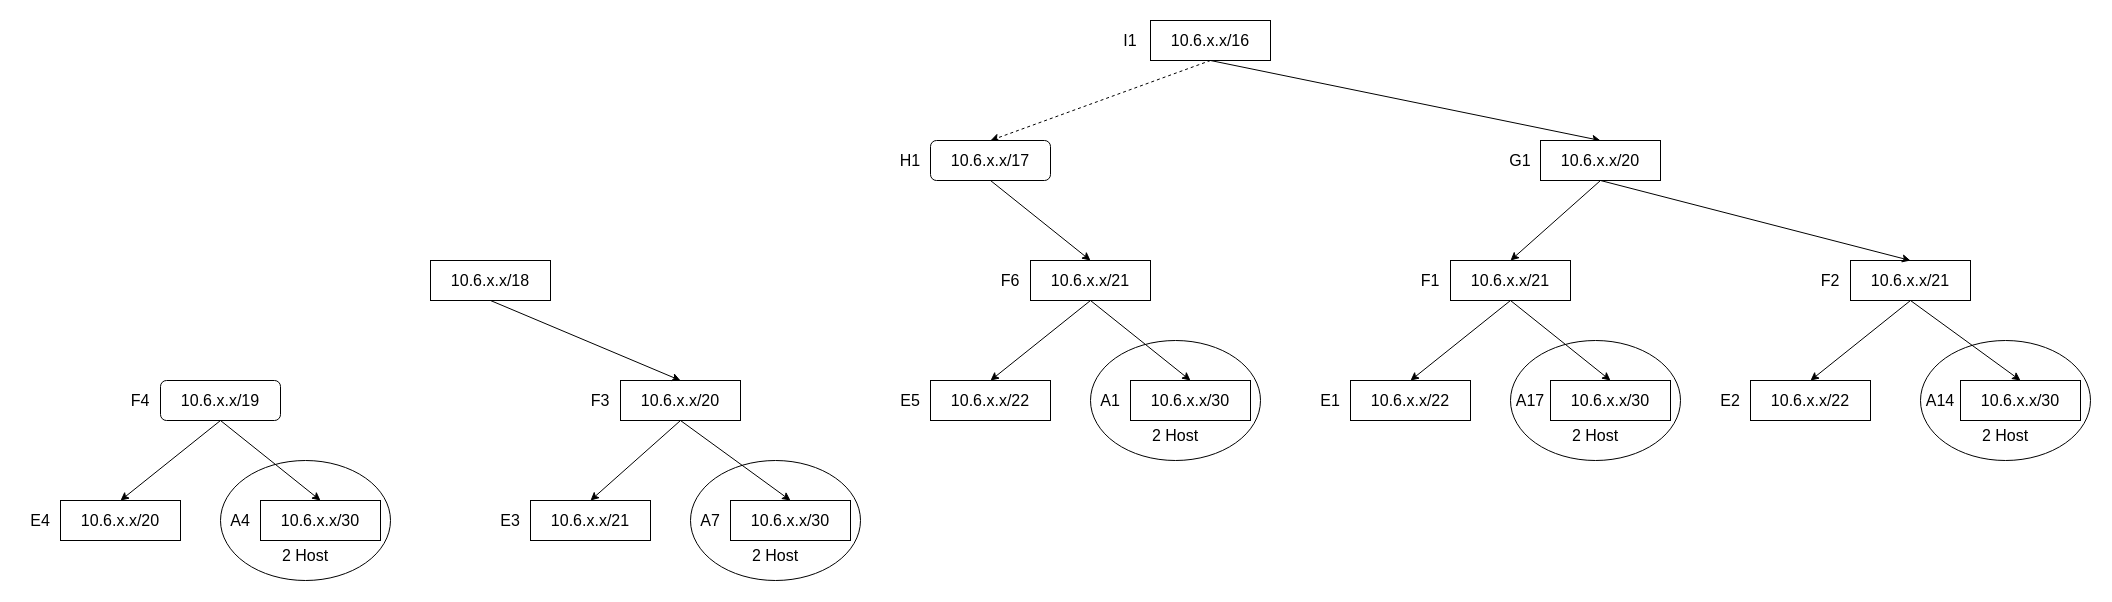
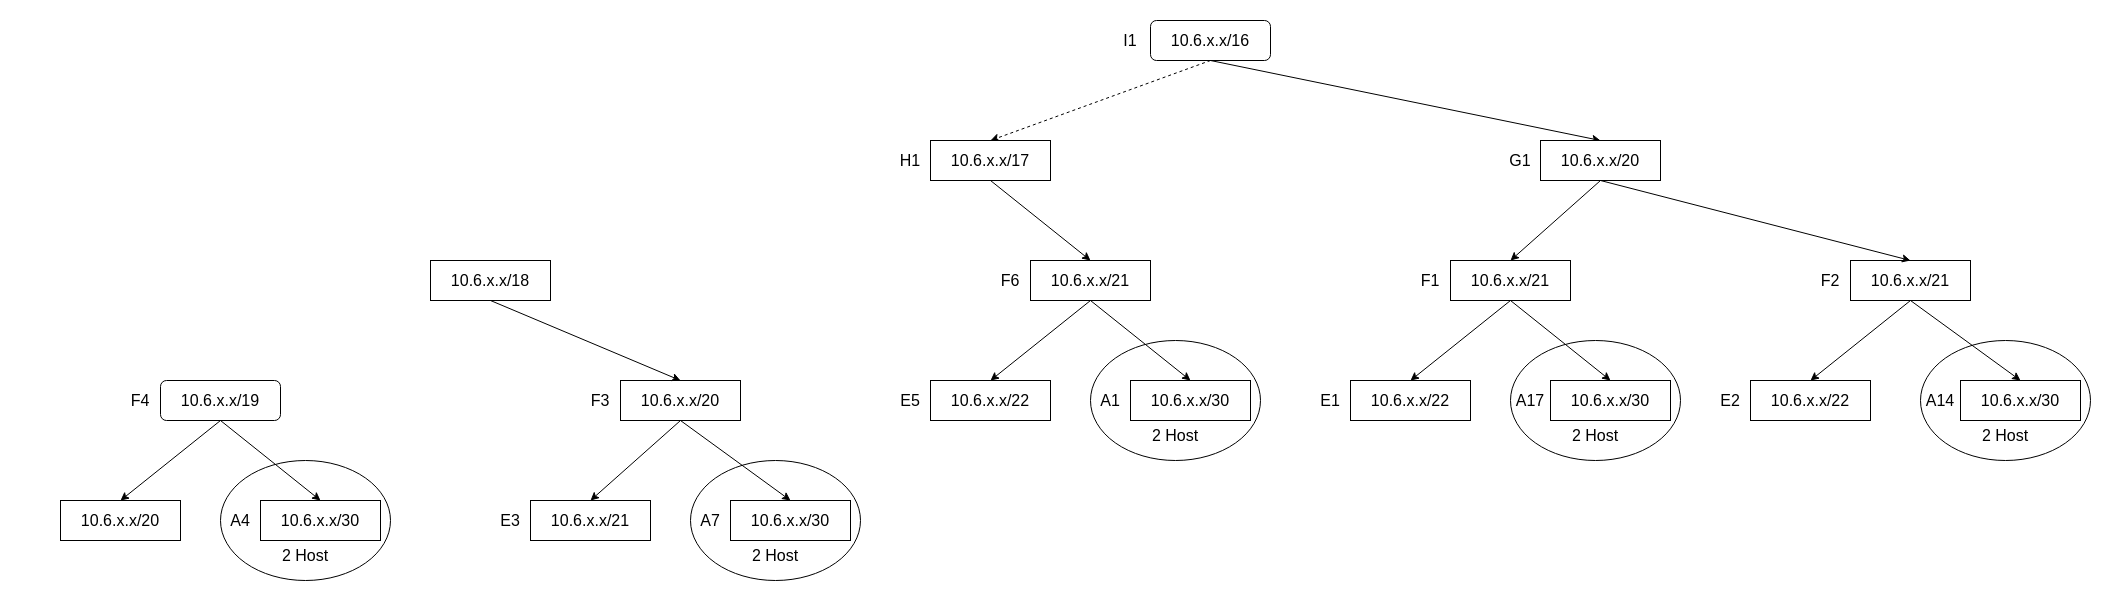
  <mxCell id="0" />
  <mxCell id="1" parent="0" />
  <mxCell id="2" value="" style="endArrow=classic;html=1;rounded=0;exitX=0.5;exitY=1;exitDx=0;exitDy=0;entryX=0.5;entryY=0;entryDx=0;entryDy=0;" edge="1" parent="1" source="5" target="17"><mxGeometry width="50" height="50" relative="1" as="geometry"><mxPoint x="1210" y="60" as="sourcePoint" /><mxPoint x="1310" y="120" as="targetPoint" /></mxGeometry></mxCell>
  <mxCell id="3" value="" style="endArrow=classic;html=1;rounded=0;entryX=0.5;entryY=0;entryDx=0;entryDy=0;exitX=0.5;exitY=1;exitDx=0;exitDy=0;dashed=1;" edge="1" parent="1" source="5" target="8"><mxGeometry width="50" height="50" relative="1" as="geometry"><mxPoint x="1210" y="60" as="sourcePoint" /><mxPoint x="1110" y="140" as="targetPoint" /></mxGeometry></mxCell>
  <mxCell id="4" value="" style="group" vertex="1" connectable="0" parent="1"><mxGeometry x="1110" y="20" width="160" height="40" as="geometry" /></mxCell>
- <mxCell id="5" value="10.6.x.x/16" style="rounded=0;whiteSpace=wrap;html=1;fontSize=16;" vertex="1" parent="4"><mxGeometry x="40" width="120" height="40" as="geometry" /></mxCell>
+ <mxCell id="5" value="10.6.x.x/16" style="whiteSpace=wrap;html=1;fontSize=16;rounded=1;" vertex="1" parent="4"><mxGeometry x="40" width="120" height="40" as="geometry" /></mxCell>
  <mxCell id="6" value="I1" style="text;html=1;align=center;verticalAlign=middle;whiteSpace=wrap;rounded=0;fontSize=16;" vertex="1" parent="4"><mxGeometry width="40" height="40" as="geometry" /></mxCell>
  <mxCell id="7" value="" style="group" vertex="1" connectable="0" parent="1"><mxGeometry x="890" y="140" width="160" height="40" as="geometry" /></mxCell>
- <mxCell id="8" value="10.6.x.x/17" style="whiteSpace=wrap;html=1;fontSize=16;rounded=1;" vertex="1" parent="7"><mxGeometry x="40" width="120" height="40" as="geometry" /></mxCell>
+ <mxCell id="8" value="10.6.x.x/17" style="rounded=0;whiteSpace=wrap;html=1;fontSize=16;" vertex="1" parent="7"><mxGeometry x="40" width="120" height="40" as="geometry" /></mxCell>
  <mxCell id="9" value="H1" style="text;html=1;align=center;verticalAlign=middle;whiteSpace=wrap;rounded=0;fontSize=16;" vertex="1" parent="7"><mxGeometry width="40" height="40" as="geometry" /></mxCell>
  <mxCell id="10" value="" style="group" vertex="1" connectable="0" parent="1"><mxGeometry x="390" y="260" width="160" height="40" as="geometry" /></mxCell>
  <mxCell id="11" value="10.6.x.x/18" style="rounded=0;whiteSpace=wrap;html=1;fontSize=16;" vertex="1" parent="10"><mxGeometry x="40" width="120" height="40" as="geometry" /></mxCell>
  <mxCell id="12" value="" style="group" vertex="1" connectable="0" parent="1"><mxGeometry x="990" y="260" width="160" height="40" as="geometry" /></mxCell>
  <mxCell id="13" value="10.6.x.x/21" style="rounded=0;whiteSpace=wrap;html=1;fontSize=16;" vertex="1" parent="12"><mxGeometry x="40" width="120" height="40" as="geometry" /></mxCell>
  <mxCell id="14" value="F6" style="text;html=1;align=center;verticalAlign=middle;whiteSpace=wrap;rounded=0;fontSize=16;" vertex="1" parent="12"><mxGeometry width="40" height="40" as="geometry" /></mxCell>
  <mxCell id="15" value="" style="endArrow=classic;html=1;rounded=0;entryX=0.5;entryY=0;entryDx=0;entryDy=0;exitX=0.5;exitY=1;exitDx=0;exitDy=0;" edge="1" parent="1" source="8" target="13"><mxGeometry width="50" height="50" relative="1" as="geometry"><mxPoint x="1230" y="80" as="sourcePoint" /><mxPoint x="1010" y="160" as="targetPoint" /></mxGeometry></mxCell>
  <mxCell id="16" value="" style="group" vertex="1" connectable="0" parent="1"><mxGeometry x="1500" y="140" width="160" height="40" as="geometry" /></mxCell>
  <mxCell id="17" value="10.6.x.x/20" style="rounded=0;whiteSpace=wrap;html=1;fontSize=16;" vertex="1" parent="16"><mxGeometry x="40" width="120" height="40" as="geometry" /></mxCell>
  <mxCell id="18" value="G1" style="text;html=1;align=center;verticalAlign=middle;whiteSpace=wrap;rounded=0;fontSize=16;" vertex="1" parent="16"><mxGeometry width="40" height="40" as="geometry" /></mxCell>
  <mxCell id="19" value="" style="group" vertex="1" connectable="0" parent="1"><mxGeometry x="1810" y="260" width="160" height="40" as="geometry" /></mxCell>
  <mxCell id="20" value="10.6.x.x/21" style="rounded=0;whiteSpace=wrap;html=1;fontSize=16;" vertex="1" parent="19"><mxGeometry x="40" width="120" height="40" as="geometry" /></mxCell>
  <mxCell id="21" value="F2" style="text;html=1;align=center;verticalAlign=middle;whiteSpace=wrap;rounded=0;fontSize=16;" vertex="1" parent="19"><mxGeometry width="40" height="40" as="geometry" /></mxCell>
  <mxCell id="22" value="" style="endArrow=classic;html=1;rounded=0;entryX=0.5;entryY=0;entryDx=0;entryDy=0;exitX=0.5;exitY=1;exitDx=0;exitDy=0;" edge="1" parent="1" target="25" source="17"><mxGeometry width="50" height="50" relative="1" as="geometry"><mxPoint x="1595" y="200" as="sourcePoint" /><mxPoint x="1605" y="170" as="targetPoint" /></mxGeometry></mxCell>
  <mxCell id="23" value="" style="endArrow=classic;html=1;rounded=0;entryX=0.5;entryY=0;entryDx=0;entryDy=0;exitX=0.5;exitY=1;exitDx=0;exitDy=0;" edge="1" parent="1" target="20" source="17"><mxGeometry width="50" height="50" relative="1" as="geometry"><mxPoint x="1595" y="200" as="sourcePoint" /><mxPoint x="1615" y="180" as="targetPoint" /></mxGeometry></mxCell>
  <mxCell id="24" value="" style="group" vertex="1" connectable="0" parent="1"><mxGeometry x="1410" y="260" width="160" height="40" as="geometry" /></mxCell>
  <mxCell id="25" value="10.6.x.x/21" style="rounded=0;whiteSpace=wrap;html=1;fontSize=16;" vertex="1" parent="24"><mxGeometry x="40" width="120" height="40" as="geometry" /></mxCell>
  <mxCell id="26" value="F1" style="text;html=1;align=center;verticalAlign=middle;whiteSpace=wrap;rounded=0;fontSize=16;" vertex="1" parent="24"><mxGeometry width="40" height="40" as="geometry" /></mxCell>
  <mxCell id="27" value="" style="group" vertex="1" connectable="0" parent="1"><mxGeometry x="580" y="380" width="160" height="40" as="geometry" /></mxCell>
  <mxCell id="28" value="10.6.x.x/20" style="rounded=0;whiteSpace=wrap;html=1;fontSize=16;" vertex="1" parent="27"><mxGeometry x="40" width="120" height="40" as="geometry" /></mxCell>
  <mxCell id="29" value="F3" style="text;html=1;align=center;verticalAlign=middle;whiteSpace=wrap;rounded=0;fontSize=16;" vertex="1" parent="27"><mxGeometry width="40" height="40" as="geometry" /></mxCell>
  <mxCell id="30" value="" style="endArrow=classic;html=1;rounded=0;entryX=0.5;entryY=0;entryDx=0;entryDy=0;exitX=0.5;exitY=1;exitDx=0;exitDy=0;" edge="1" parent="1" target="28" source="11"><mxGeometry width="50" height="50" relative="1" as="geometry"><mxPoint x="480" y="300" as="sourcePoint" /><mxPoint x="495" y="300" as="targetPoint" /></mxGeometry></mxCell>
  <mxCell id="31" value="" style="group" vertex="1" connectable="0" parent="1"><mxGeometry x="1510" y="380" width="190" height="90" as="geometry" /></mxCell>
  <mxCell id="32" value="10.6.x.x/30" style="rounded=0;whiteSpace=wrap;html=1;fontSize=16;" vertex="1" parent="31"><mxGeometry x="40" width="120" height="40" as="geometry" /></mxCell>
  <mxCell id="33" value="A17" style="text;html=1;align=center;verticalAlign=middle;whiteSpace=wrap;rounded=0;fontSize=16;" vertex="1" parent="31"><mxGeometry width="40" height="40" as="geometry" /></mxCell>
  <mxCell id="34" value="" style="ellipse;whiteSpace=wrap;html=1;fillColor=none;" vertex="1" parent="31"><mxGeometry y="-40" width="170" height="120" as="geometry" /></mxCell>
  <mxCell id="35" value="2 Host" style="text;html=1;align=center;verticalAlign=middle;whiteSpace=wrap;rounded=0;fontSize=16;" vertex="1" parent="31"><mxGeometry x="55" y="40" width="60" height="30" as="geometry" /></mxCell>
  <mxCell id="36" value="" style="endArrow=classic;html=1;rounded=0;entryX=0.5;entryY=0;entryDx=0;entryDy=0;exitX=0.5;exitY=1;exitDx=0;exitDy=0;" edge="1" parent="1" target="39" source="25"><mxGeometry width="50" height="50" relative="1" as="geometry"><mxPoint x="1500" y="300" as="sourcePoint" /><mxPoint x="1505" y="290" as="targetPoint" /></mxGeometry></mxCell>
  <mxCell id="37" value="" style="endArrow=classic;html=1;rounded=0;entryX=0.5;entryY=0;entryDx=0;entryDy=0;exitX=0.5;exitY=1;exitDx=0;exitDy=0;" edge="1" parent="1" target="32" source="25"><mxGeometry width="50" height="50" relative="1" as="geometry"><mxPoint x="1500" y="300" as="sourcePoint" /><mxPoint x="1515" y="300" as="targetPoint" /></mxGeometry></mxCell>
  <mxCell id="38" value="" style="group" vertex="1" connectable="0" parent="1"><mxGeometry x="1310" y="380" width="160" height="40" as="geometry" /></mxCell>
  <mxCell id="39" value="10.6.x.x/22" style="rounded=0;whiteSpace=wrap;html=1;fontSize=16;" vertex="1" parent="38"><mxGeometry x="40" width="120" height="40" as="geometry" /></mxCell>
  <mxCell id="40" value="E1" style="text;html=1;align=center;verticalAlign=middle;whiteSpace=wrap;rounded=0;fontSize=16;" vertex="1" parent="38"><mxGeometry width="40" height="40" as="geometry" /></mxCell>
  <mxCell id="41" value="" style="group" vertex="1" connectable="0" parent="1"><mxGeometry x="1900" y="380" width="190" height="90" as="geometry" /></mxCell>
  <mxCell id="42" value="10.6.x.x/30" style="rounded=0;whiteSpace=wrap;html=1;fontSize=16;" vertex="1" parent="41"><mxGeometry x="60" width="120" height="40" as="geometry" /></mxCell>
  <mxCell id="43" value="A14" style="text;html=1;align=center;verticalAlign=middle;whiteSpace=wrap;rounded=0;fontSize=16;" vertex="1" parent="41"><mxGeometry x="20" width="40" height="40" as="geometry" /></mxCell>
  <mxCell id="44" value="2 Host" style="text;html=1;align=center;verticalAlign=middle;whiteSpace=wrap;rounded=0;fontSize=16;" vertex="1" parent="41"><mxGeometry x="75" y="40" width="60" height="30" as="geometry" /></mxCell>
  <mxCell id="45" value="" style="endArrow=classic;html=1;rounded=0;entryX=0.5;entryY=0;entryDx=0;entryDy=0;" edge="1" parent="1" target="48"><mxGeometry width="50" height="50" relative="1" as="geometry"><mxPoint x="1910" y="300" as="sourcePoint" /><mxPoint x="1895" y="290" as="targetPoint" /></mxGeometry></mxCell>
  <mxCell id="46" value="" style="endArrow=classic;html=1;rounded=0;entryX=0.5;entryY=0;entryDx=0;entryDy=0;exitX=0.5;exitY=1;exitDx=0;exitDy=0;" edge="1" parent="1" target="42" source="20"><mxGeometry width="50" height="50" relative="1" as="geometry"><mxPoint x="1900" y="300" as="sourcePoint" /><mxPoint x="1905" y="300" as="targetPoint" /></mxGeometry></mxCell>
  <mxCell id="47" value="" style="group" vertex="1" connectable="0" parent="1"><mxGeometry x="1710" y="380" width="160" height="40" as="geometry" /></mxCell>
  <mxCell id="48" value="10.6.x.x/22" style="rounded=0;whiteSpace=wrap;html=1;fontSize=16;" vertex="1" parent="47"><mxGeometry x="40" width="120" height="40" as="geometry" /></mxCell>
  <mxCell id="49" value="E2" style="text;html=1;align=center;verticalAlign=middle;whiteSpace=wrap;rounded=0;fontSize=16;" vertex="1" parent="47"><mxGeometry width="40" height="40" as="geometry" /></mxCell>
  <mxCell id="50" value="" style="ellipse;whiteSpace=wrap;html=1;fillColor=none;" vertex="1" parent="1"><mxGeometry x="1920" y="340" width="170" height="120" as="geometry" /></mxCell>
  <mxCell id="51" value="" style="endArrow=classic;html=1;rounded=0;entryX=0.5;entryY=0;entryDx=0;entryDy=0;exitX=0.5;exitY=1;exitDx=0;exitDy=0;" edge="1" parent="1" target="54" source="28"><mxGeometry width="50" height="50" relative="1" as="geometry"><mxPoint x="670" y="450" as="sourcePoint" /><mxPoint x="675" y="410" as="targetPoint" /></mxGeometry></mxCell>
  <mxCell id="52" value="" style="endArrow=classic;html=1;rounded=0;entryX=0.5;entryY=0;entryDx=0;entryDy=0;exitX=0.5;exitY=1;exitDx=0;exitDy=0;" edge="1" parent="1" target="78" source="28"><mxGeometry width="50" height="50" relative="1" as="geometry"><mxPoint x="680" y="420" as="sourcePoint" /><mxPoint x="780" y="497.5" as="targetPoint" /></mxGeometry></mxCell>
  <mxCell id="53" value="" style="group" vertex="1" connectable="0" parent="1"><mxGeometry x="490" y="500" width="160" height="40" as="geometry" /></mxCell>
  <mxCell id="54" value="10.6.x.x/21" style="rounded=0;whiteSpace=wrap;html=1;fontSize=16;" vertex="1" parent="53"><mxGeometry x="40" width="120" height="40" as="geometry" /></mxCell>
  <mxCell id="55" value="E3" style="text;html=1;align=center;verticalAlign=middle;whiteSpace=wrap;rounded=0;fontSize=16;" vertex="1" parent="53"><mxGeometry width="40" height="40" as="geometry" /></mxCell>
  <mxCell id="56" value="" style="group" vertex="1" connectable="0" parent="1"><mxGeometry x="120" y="380" width="160" height="40" as="geometry" /></mxCell>
  <mxCell id="57" value="10.6.x.x/19" style="whiteSpace=wrap;html=1;fontSize=16;rounded=1;" vertex="1" parent="56"><mxGeometry x="40" width="120" height="40" as="geometry" /></mxCell>
  <mxCell id="58" value="F4" style="text;html=1;align=center;verticalAlign=middle;whiteSpace=wrap;rounded=0;fontSize=16;" vertex="1" parent="56"><mxGeometry width="40" height="40" as="geometry" /></mxCell>
  <mxCell id="59" value="10.6.x.x/30" style="rounded=0;whiteSpace=wrap;html=1;fontSize=16;" vertex="1" parent="1"><mxGeometry x="260" y="500" width="120" height="40" as="geometry" /></mxCell>
  <mxCell id="60" value="A4" style="text;html=1;align=center;verticalAlign=middle;whiteSpace=wrap;rounded=0;fontSize=16;" vertex="1" parent="1"><mxGeometry x="220" y="500" width="40" height="40" as="geometry" /></mxCell>
  <mxCell id="61" value="" style="ellipse;whiteSpace=wrap;html=1;fillColor=none;" vertex="1" parent="1"><mxGeometry x="220" y="460" width="170" height="120" as="geometry" /></mxCell>
  <mxCell id="62" value="2 Host" style="text;html=1;align=center;verticalAlign=middle;whiteSpace=wrap;rounded=0;fontSize=16;" vertex="1" parent="1"><mxGeometry x="275" y="540" width="60" height="30" as="geometry" /></mxCell>
  <mxCell id="63" value="" style="endArrow=classic;html=1;rounded=0;entryX=0.5;entryY=0;entryDx=0;entryDy=0;exitX=0.5;exitY=1;exitDx=0;exitDy=0;" edge="1" parent="1" target="66" source="57"><mxGeometry width="50" height="50" relative="1" as="geometry"><mxPoint x="220" y="440" as="sourcePoint" /><mxPoint x="215" y="410" as="targetPoint" /></mxGeometry></mxCell>
  <mxCell id="64" value="" style="endArrow=classic;html=1;rounded=0;entryX=0.5;entryY=0;entryDx=0;entryDy=0;exitX=0.5;exitY=1;exitDx=0;exitDy=0;" edge="1" parent="1" target="59" source="57"><mxGeometry width="50" height="50" relative="1" as="geometry"><mxPoint x="220" y="420" as="sourcePoint" /><mxPoint x="225" y="420" as="targetPoint" /></mxGeometry></mxCell>
  <mxCell id="65" value="" style="group" vertex="1" connectable="0" parent="1"><mxGeometry x="20" y="500" width="160" height="40" as="geometry" /></mxCell>
  <mxCell id="66" value="10.6.x.x/20" style="rounded=0;whiteSpace=wrap;html=1;fontSize=16;" vertex="1" parent="65"><mxGeometry x="40" width="120" height="40" as="geometry" /></mxCell>
- <mxCell id="67" value="E4" style="text;html=1;align=center;verticalAlign=middle;whiteSpace=wrap;rounded=0;fontSize=16;" vertex="1" parent="65"><mxGeometry width="40" height="40" as="geometry" /></mxCell>
  <mxCell id="68" value="" style="group" vertex="1" connectable="0" parent="1"><mxGeometry x="1090" y="380" width="190" height="90" as="geometry" /></mxCell>
  <mxCell id="69" value="10.6.x.x/30" style="rounded=0;whiteSpace=wrap;html=1;fontSize=16;" vertex="1" parent="68"><mxGeometry x="40" width="120" height="40" as="geometry" /></mxCell>
  <mxCell id="70" value="A1" style="text;html=1;align=center;verticalAlign=middle;whiteSpace=wrap;rounded=0;fontSize=16;" vertex="1" parent="68"><mxGeometry width="40" height="40" as="geometry" /></mxCell>
  <mxCell id="71" value="2 Host" style="text;html=1;align=center;verticalAlign=middle;whiteSpace=wrap;rounded=0;fontSize=16;" vertex="1" parent="68"><mxGeometry x="55" y="40" width="60" height="30" as="geometry" /></mxCell>
  <mxCell id="72" value="" style="endArrow=classic;html=1;rounded=0;entryX=0.5;entryY=0;entryDx=0;entryDy=0;exitX=0.5;exitY=1;exitDx=0;exitDy=0;" edge="1" parent="1" target="75"><mxGeometry width="50" height="50" relative="1" as="geometry"><mxPoint x="1090" y="300" as="sourcePoint" /><mxPoint x="1085" y="290" as="targetPoint" /></mxGeometry></mxCell>
  <mxCell id="73" value="" style="endArrow=classic;html=1;rounded=0;entryX=0.5;entryY=0;entryDx=0;entryDy=0;exitX=0.5;exitY=1;exitDx=0;exitDy=0;" edge="1" parent="1" target="69"><mxGeometry width="50" height="50" relative="1" as="geometry"><mxPoint x="1090" y="300" as="sourcePoint" /><mxPoint x="1095" y="300" as="targetPoint" /></mxGeometry></mxCell>
  <mxCell id="74" value="" style="group" vertex="1" connectable="0" parent="1"><mxGeometry x="890" y="380" width="160" height="40" as="geometry" /></mxCell>
  <mxCell id="75" value="10.6.x.x/22" style="rounded=0;whiteSpace=wrap;html=1;fontSize=16;" vertex="1" parent="74"><mxGeometry x="40" width="120" height="40" as="geometry" /></mxCell>
  <mxCell id="76" value="E5" style="text;html=1;align=center;verticalAlign=middle;whiteSpace=wrap;rounded=0;fontSize=16;" vertex="1" parent="74"><mxGeometry width="40" height="40" as="geometry" /></mxCell>
  <mxCell id="77" value="" style="ellipse;whiteSpace=wrap;html=1;fillColor=none;" vertex="1" parent="1"><mxGeometry x="1090" y="340" width="170" height="120" as="geometry" /></mxCell>
  <mxCell id="78" value="10.6.x.x/30" style="rounded=0;whiteSpace=wrap;html=1;fontSize=16;" vertex="1" parent="1"><mxGeometry x="730" y="500" width="120" height="40" as="geometry" /></mxCell>
  <mxCell id="79" value="A7" style="text;html=1;align=center;verticalAlign=middle;whiteSpace=wrap;rounded=0;fontSize=16;" vertex="1" parent="1"><mxGeometry x="690" y="500" width="40" height="40" as="geometry" /></mxCell>
  <mxCell id="80" value="" style="ellipse;whiteSpace=wrap;html=1;fillColor=none;" vertex="1" parent="1"><mxGeometry x="690" y="460" width="170" height="120" as="geometry" /></mxCell>
  <mxCell id="81" value="2 Host" style="text;html=1;align=center;verticalAlign=middle;whiteSpace=wrap;rounded=0;fontSize=16;" vertex="1" parent="1"><mxGeometry x="745" y="540" width="60" height="30" as="geometry" /></mxCell>
